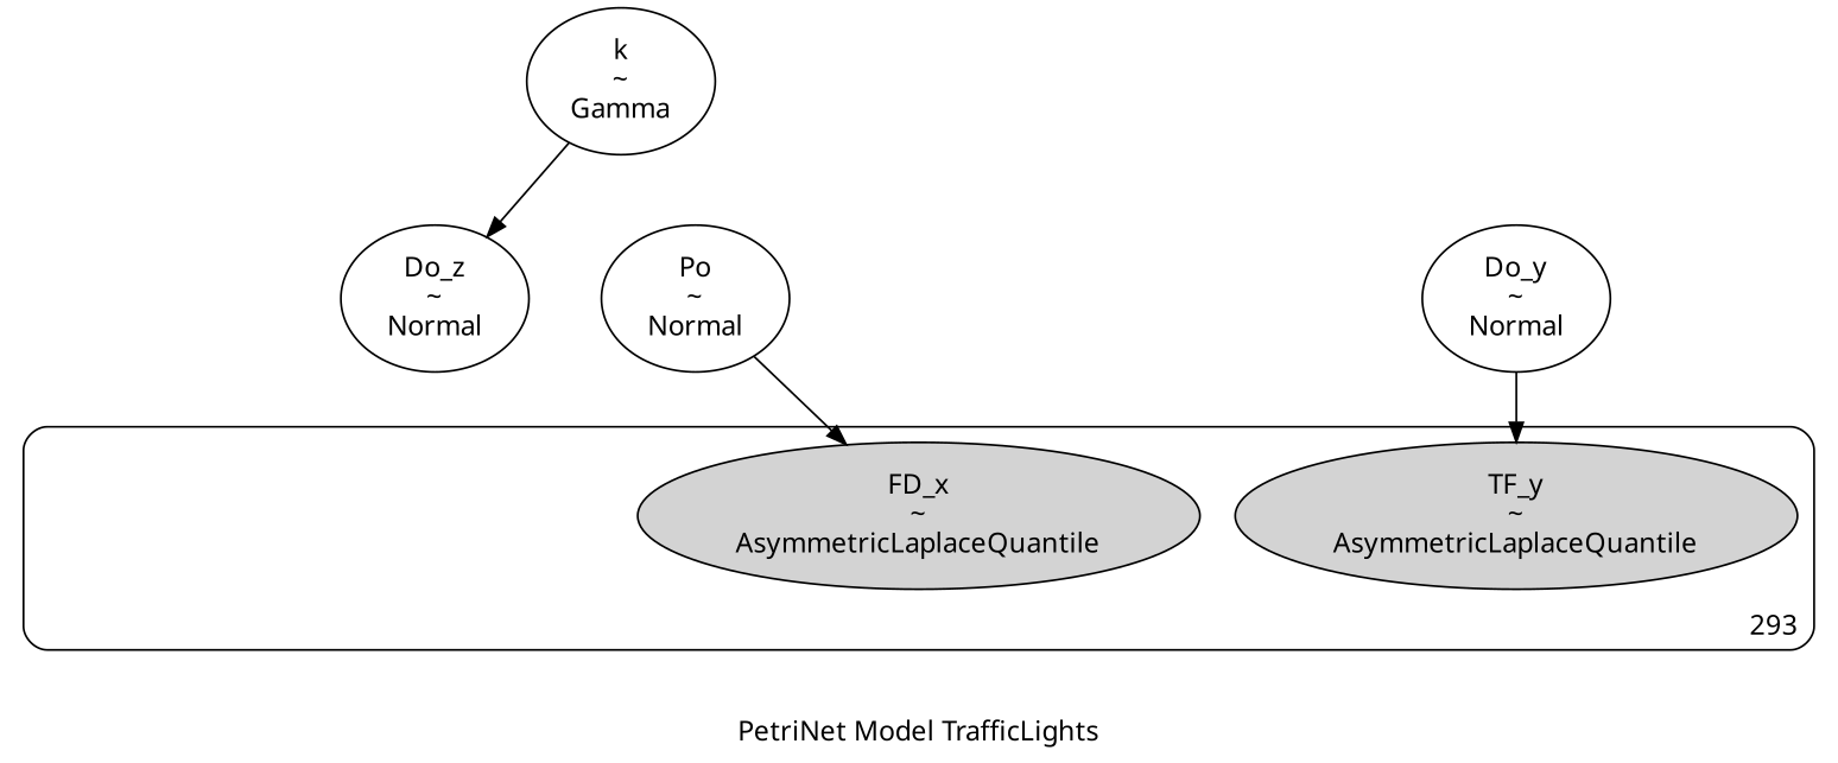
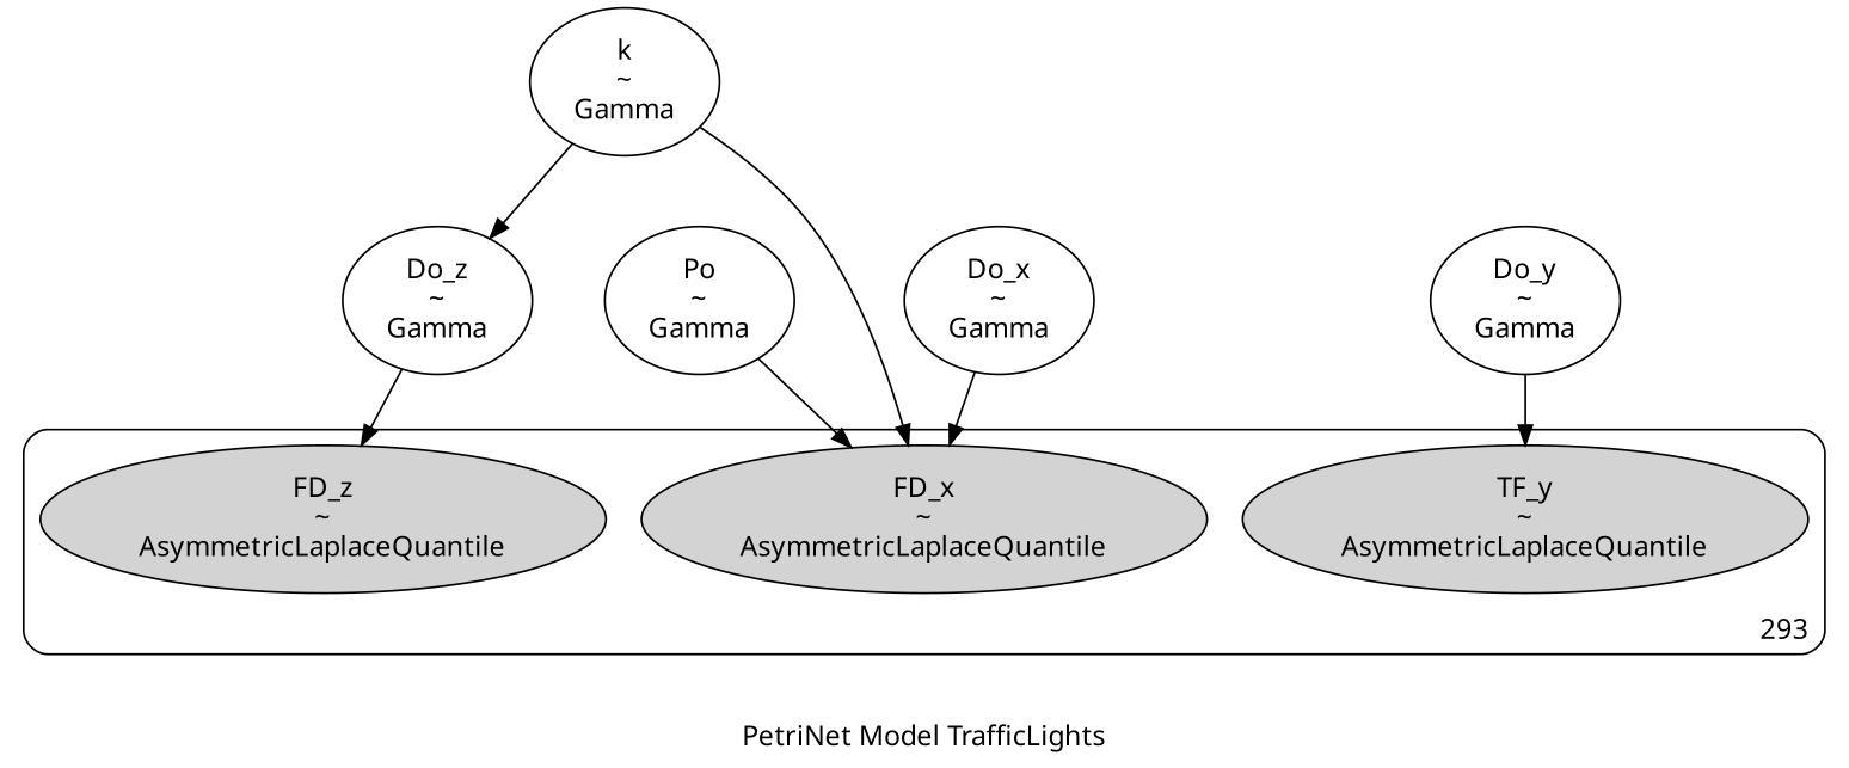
  digraph {
    fontname="Noto Sans"
    label="PetriNet Model TrafficLights"
    node [fontname="Noto Sans" shape=ellipse]
    edge [fontname="Noto Sans"]
    n1 [label="TF_y\n~\nAsymmetricLaplaceQuantile" style=filled]
+   n2 [label="FD_z\n~\nAsymmetricLaplaceQuantile" style=filled]
    n3 [label="FD_x\n~\nAsymmetricLaplaceQuantile" style=filled]
-   n4 [label="Po\n~\nNormal"]
-   n5 [label="Do_z\n~\nNormal"]
+   n4 [label="Po\n~\nGamma"]
+   n5 [label="Do_z\n~\nGamma"]
    n6 [label="k\n~\nGamma"]
-   n7 [label="Do_y\n~\nNormal"]
+   n7 [label="Do_y\n~\nGamma"]
+   n8 [label="Do_x\n~\nGamma"]
    subgraph cluster_1 {
      label=293
      labeljust=r
      labelloc=b
      style=rounded
      n1
+     n2
      n3
    }
    n4 -> n3
+   n5 -> n2
+   n6 -> n3
    n6 -> n5
    n7 -> n1
+   n8 -> n3
  }
